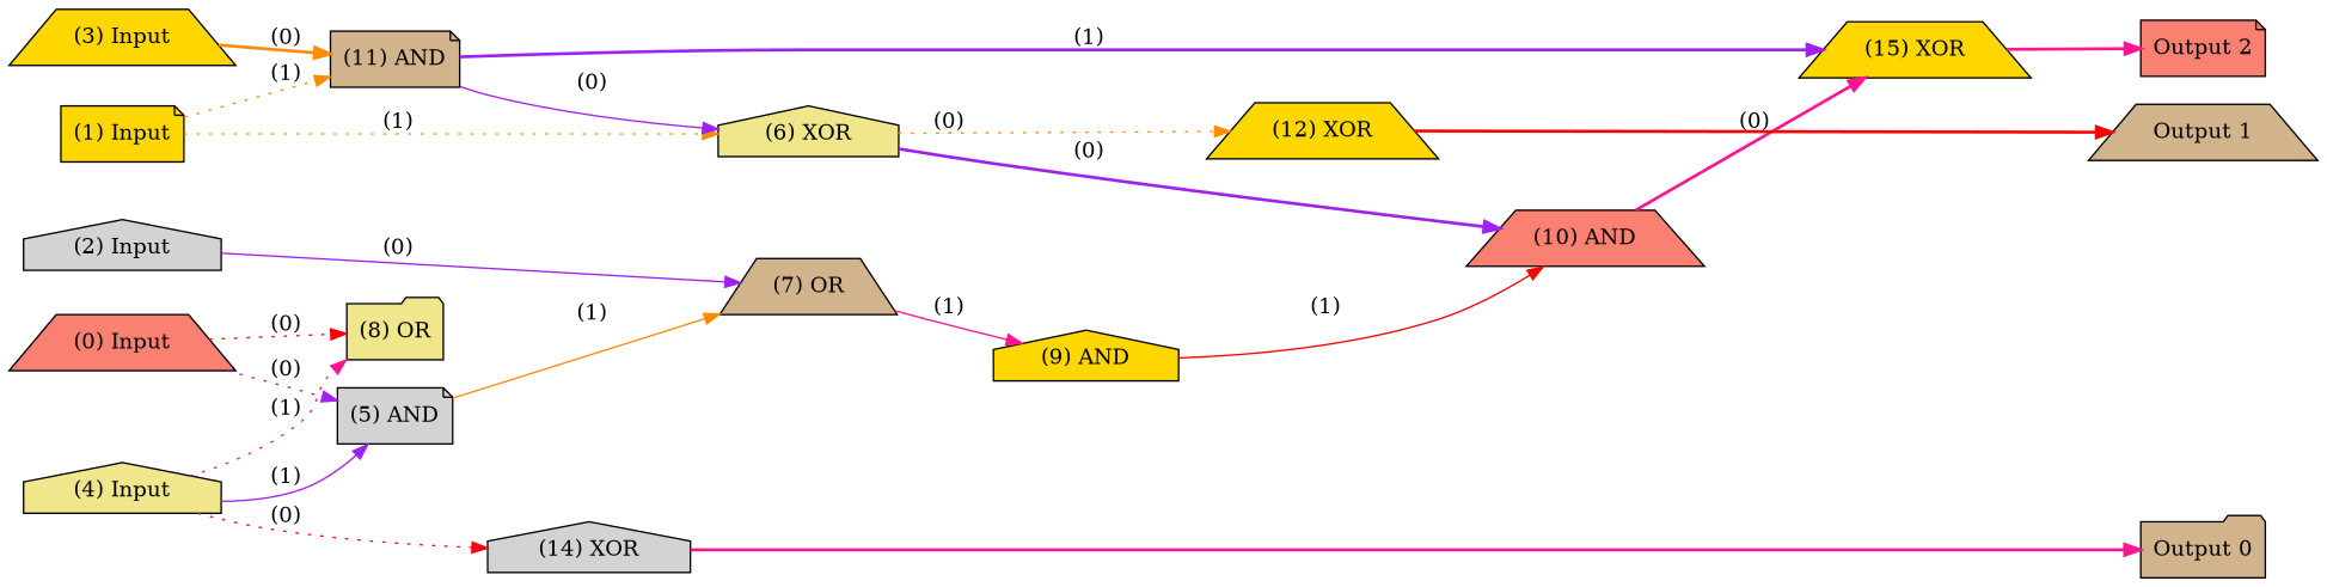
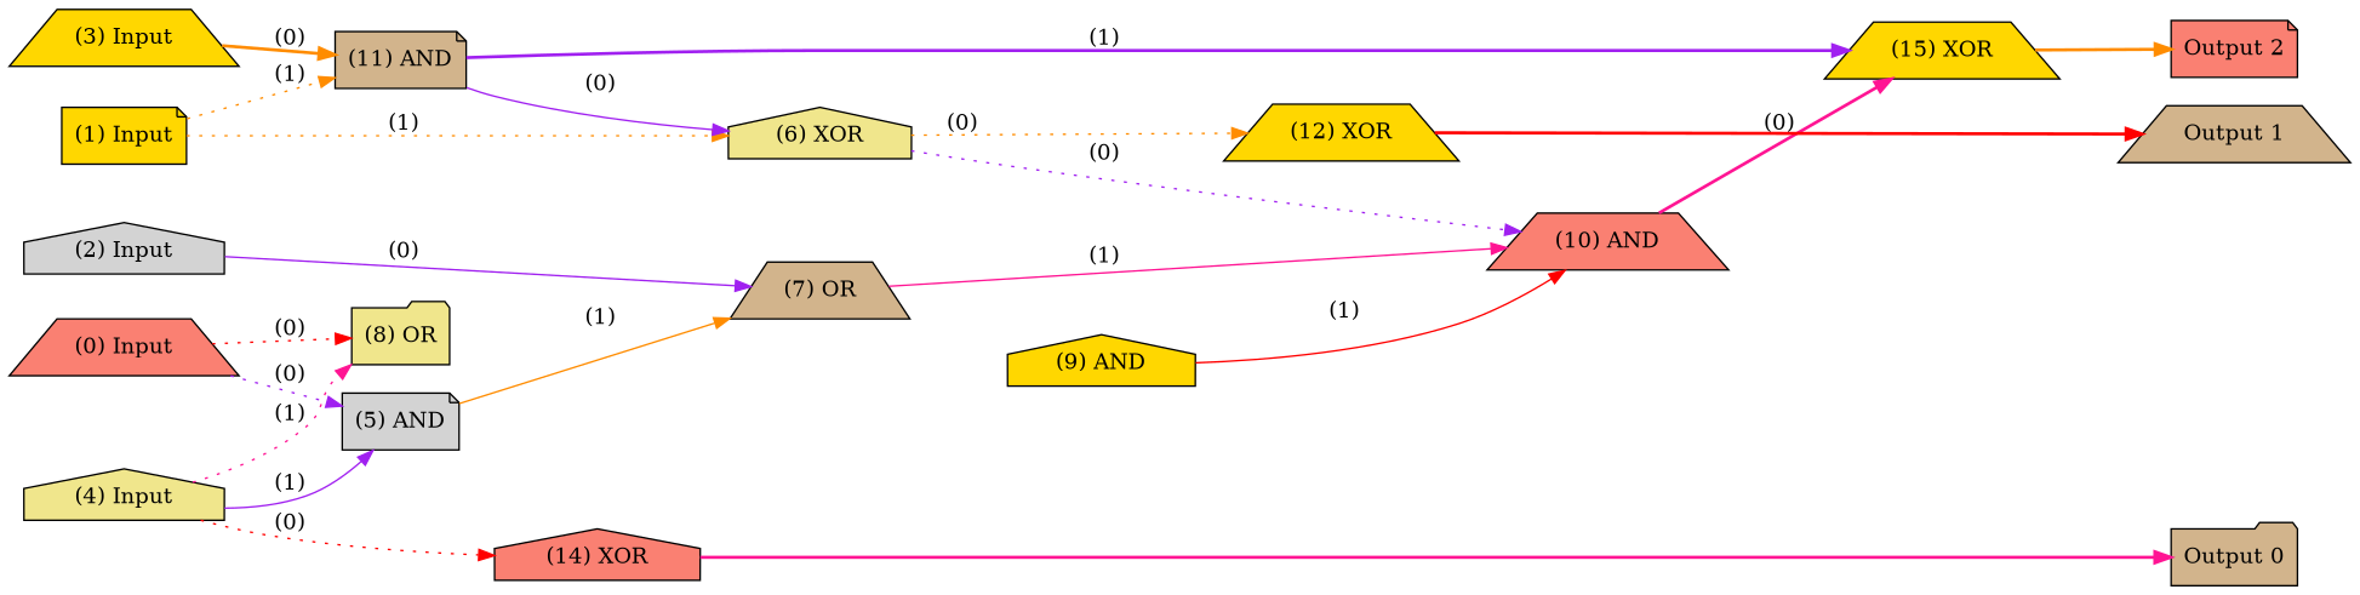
  digraph {
    fontname="DejaVu Serif"
    rankdir=LR
    node [color=black fillcolor=gold fontcolor=black fontname="DejaVu Serif" labelfontcolor=black shape=trapezium style=filled]
    edge [bold=true color=purple fontcolor=black fontname="DejaVu Serif" labelfontcolor=black style=dotted]
    n1 [fillcolor=salmon label="(0) Input"]
    n2 [label="(1) Input" shape=note]
    n3 [fillcolor=lightgrey label="(2) Input" shape=house]
    n4 [label="(3) Input"]
    n5 [fillcolor=khaki label="(4) Input" shape=house]
    n6 [fillcolor=tan label="Output 0" shape=folder]
    n7 [fillcolor=tan label="Output 1"]
    n8 [fillcolor=salmon label="Output 2" shape=note]
    n9 [fillcolor=lightgrey label="(5) AND" shape=note]
    n10 [fillcolor=khaki label="(8) OR" shape=folder]
    n11 [fillcolor=khaki label="(6) XOR" shape=house]
    n12 [fillcolor=tan label="(11) AND" shape=note]
    n13 [fillcolor=tan label="(7) OR"]
-   n14 [fillcolor=lightgrey label="(14) XOR" shape=house]
+   n14 [fillcolor=salmon label="(14) XOR" shape=house]
    n15 [fillcolor=salmon label="(10) AND"]
    n16 [label="(12) XOR"]
    n17 [label="(15) XOR"]
    n18 [label="(9) AND" shape=house]
    subgraph sub_1 {
      rank=source
      n1
      n2
      n3
      n4
      n5
    }
    subgraph sub_2 {
      rank=max
      n6
      n7
      n8
    }
    n1 -> n9 [label=" (0)"]
    n1 -> n10 [color=red label=" (0)"]
    n2 -> n11 [color=darkorange label=" (1)"]
    n2 -> n12 [color=darkorange label=" (1)"]
    n3 -> n13 [label=" (0)" style=solid]
    n4 -> n12 [color=darkorange label=" (0)" style=bold]
    n5 -> n9 [label=" (1)" style=solid]
    n5 -> n10 [color=deeppink label=" (1)"]
    n5 -> n14 [color=red label=" (0)"]
    n9 -> n13 [color=darkorange label=" (1)" style=solid]
-   n11 -> n15 [label=" (0)" style=bold]
+   n11 -> n15 [label=" (0)"]
    n11 -> n16 [color=darkorange label=" (0)"]
    n12 -> n11 [label=" (0)" style=solid]
    n12 -> n17 [label=" (1)" style=bold]
-   n13 -> n18 [color=deeppink label=" (1)" style=solid]
+   n13 -> n15 [color=deeppink label=" (1)" style=solid]
    n14 -> n6 [color=deeppink style=bold]
    n15 -> n17 [color=deeppink label=" (0)" style=bold]
    n16 -> n7 [color=red style=bold]
-   n17 -> n8 [color=deeppink style=bold]
+   n17 -> n8 [color=darkorange style=bold]
    n18 -> n15 [color=red label=" (1)" style=solid]
  }
